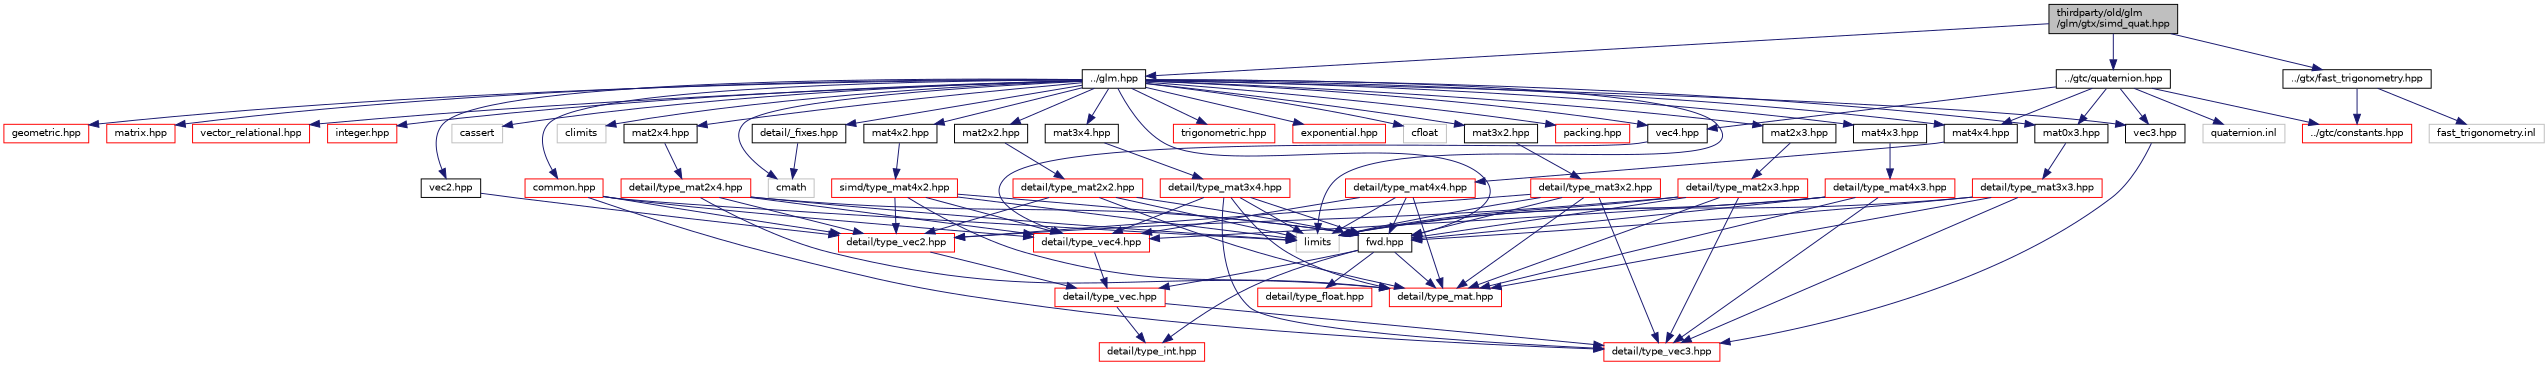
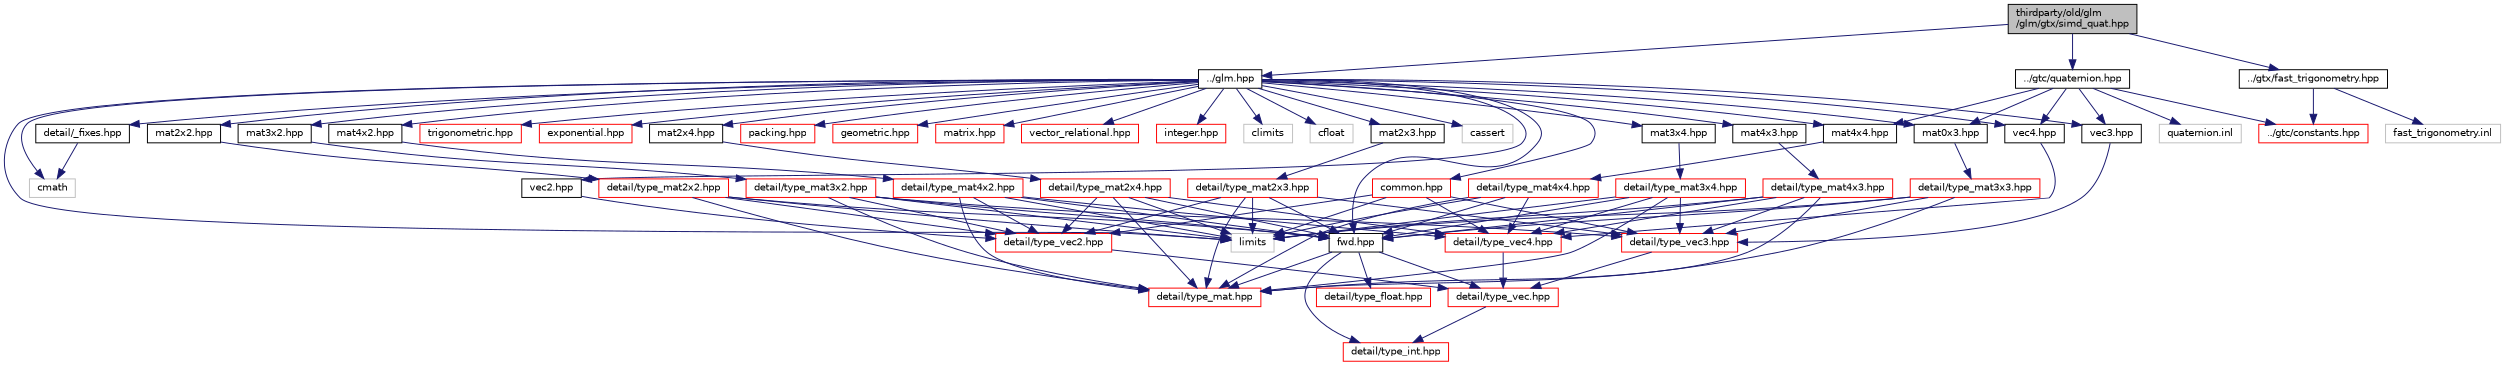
  digraph {
    node [color=red fillcolor=white fontname=Helvetica fontsize=10 shape=record style=filled]
    edge [color=midnightblue fontname=Helvetica fontsize=10 labelfontname=Helvetica labelfontsize=10 style=solid]
    n1 [color=black fillcolor=grey75 fontcolor=black height=0.2 label="thirdparty/old/glm\l/glm/gtx/simd_quat.hpp" width=0.4]
    n2 [color=black height=0.2 label="../glm.hpp" width=0.4]
    n3 [color=black height=0.2 label="../gtc/quaternion.hpp" width=0.4]
    n4 [color=black height=0.2 label="../gtx/fast_trigonometry.hpp" width=0.4]
    n5 [color=black height=0.2 label="detail/_fixes.hpp" width=0.4]
    n6 [color=grey75 height=0.2 label=cmath width=0.4]
    n7 [color=grey75 height=0.2 label=climits width=0.4]
    n8 [color=grey75 height=0.2 label=cfloat width=0.4]
    n9 [color=grey75 height=0.2 label=limits width=0.4]
    n10 [color=grey75 height=0.2 label=cassert width=0.4]
    n11 [color=black height=0.2 label="fwd.hpp" width=0.4]
    n12 [color=black height=0.2 label="vec2.hpp" width=0.4]
    n13 [color=black height=0.2 label="vec3.hpp" width=0.4]
    n14 [color=black height=0.2 label="vec4.hpp" width=0.4]
    n15 [color=black height=0.2 label="mat2x2.hpp" width=0.4]
    n16 [color=black height=0.2 label="mat2x3.hpp" width=0.4]
    n17 [color=black height=0.2 label="mat2x4.hpp" width=0.4]
    n18 [color=black height=0.2 label="mat3x2.hpp" width=0.4]
    n19 [color=black height=0.2 label="mat0x3.hpp" width=0.4]
    n20 [color=black height=0.2 label="mat3x4.hpp" width=0.4]
    n21 [color=black height=0.2 label="mat4x2.hpp" width=0.4]
    n22 [color=black height=0.2 label="mat4x3.hpp" width=0.4]
    n23 [color=black height=0.2 label="mat4x4.hpp" width=0.4]
    n24 [height=0.2 label="trigonometric.hpp" width=0.4]
    n25 [height=0.2 label="exponential.hpp" width=0.4]
    n26 [height=0.2 label="common.hpp" width=0.4]
    n27 [height=0.2 label="packing.hpp" width=0.4]
    n28 [height=0.2 label="geometric.hpp" width=0.4]
    n29 [height=0.2 label="matrix.hpp" width=0.4]
    n30 [height=0.2 label="vector_relational.hpp" width=0.4]
    n31 [height=0.2 label="integer.hpp" width=0.4]
    n32 [height=0.2 label="../gtc/constants.hpp" width=0.4]
    n33 [color=grey75 height=0.2 label="quaternion.inl" width=0.4]
    n34 [color=grey75 height=0.2 label="fast_trigonometry.inl" width=0.4]
    n35 [height=0.2 label="detail/type_int.hpp" width=0.4]
    n36 [height=0.2 label="detail/type_float.hpp" width=0.4]
    n37 [height=0.2 label="detail/type_vec.hpp" width=0.4]
    n38 [height=0.2 label="detail/type_mat.hpp" width=0.4]
    n39 [height=0.2 label="detail/type_vec2.hpp" width=0.4]
    n40 [height=0.2 label="detail/type_vec3.hpp" width=0.4]
    n41 [height=0.2 label="detail/type_vec4.hpp" width=0.4]
    n42 [height=0.2 label="detail/type_mat2x2.hpp" width=0.4]
    n43 [height=0.2 label="detail/type_mat2x3.hpp" width=0.4]
    n44 [height=0.2 label="detail/type_mat2x4.hpp" width=0.4]
    n45 [height=0.2 label="detail/type_mat3x2.hpp" width=0.4]
    n46 [height=0.2 label="detail/type_mat3x3.hpp" width=0.4]
    n47 [height=0.2 label="detail/type_mat3x4.hpp" width=0.4]
-   n48 [height=0.2 label="simd/type_mat4x2.hpp" width=0.4]
+   n48 [height=0.2 label="detail/type_mat4x2.hpp" width=0.4]
    n49 [height=0.2 label="detail/type_mat4x3.hpp" width=0.4]
    n50 [height=0.2 label="detail/type_mat4x4.hpp" width=0.4]
    n1 -> n2
    n1 -> n3
    n1 -> n4
    n2 -> n5
    n2 -> n6
    n2 -> n7
    n2 -> n8
    n2 -> n9
    n2 -> n10
    n2 -> n11
    n2 -> n12
    n2 -> n13
    n2 -> n14
    n2 -> n15
    n2 -> n16
    n2 -> n17
    n2 -> n18
    n2 -> n19
    n2 -> n20
    n2 -> n21
    n2 -> n22
    n2 -> n23
    n2 -> n24
    n2 -> n25
    n2 -> n26
    n2 -> n27
    n2 -> n28
    n2 -> n29
    n2 -> n30
    n2 -> n31
    n3 -> n13
    n3 -> n14
    n3 -> n19
    n3 -> n23
    n3 -> n32
    n3 -> n33
    n4 -> n32
    n4 -> n34
    n5 -> n6
    n11 -> n35
    n11 -> n36
    n11 -> n37
    n11 -> n38
    n12 -> n39
    n13 -> n40
    n14 -> n41
    n15 -> n42
    n16 -> n43
    n17 -> n44
    n18 -> n45
    n19 -> n46
    n20 -> n47
    n21 -> n48
    n22 -> n49
    n23 -> n50
    n26 -> n9
    n26 -> n39
    n26 -> n40
    n26 -> n41
    n37 -> n35
    n39 -> n37
-   n37 -> n40
+   n40 -> n37
    n41 -> n37
    n42 -> n9
    n42 -> n11
    n42 -> n38
    n42 -> n39
    n43 -> n9
    n43 -> n11
    n43 -> n38
    n43 -> n39
    n43 -> n40
    n44 -> n9
    n44 -> n11
    n44 -> n38
    n44 -> n39
    n44 -> n41
    n45 -> n9
    n45 -> n11
    n45 -> n38
    n45 -> n39
    n45 -> n40
    n46 -> n9
    n46 -> n11
    n46 -> n38
    n46 -> n40
    n47 -> n9
    n47 -> n11
    n47 -> n38
    n47 -> n40
    n47 -> n41
    n48 -> n9
    n48 -> n11
    n48 -> n38
    n48 -> n39
    n48 -> n41
    n49 -> n9
    n49 -> n11
    n49 -> n38
    n49 -> n40
    n49 -> n41
    n50 -> n9
    n50 -> n11
    n50 -> n38
    n50 -> n41
  }
